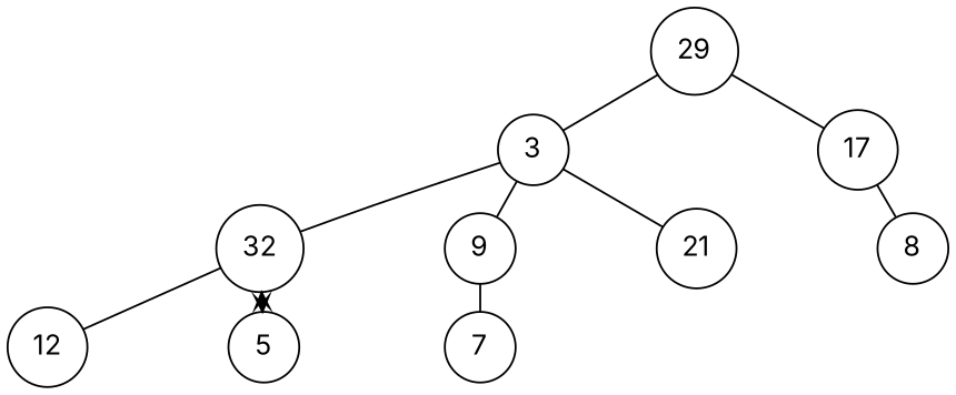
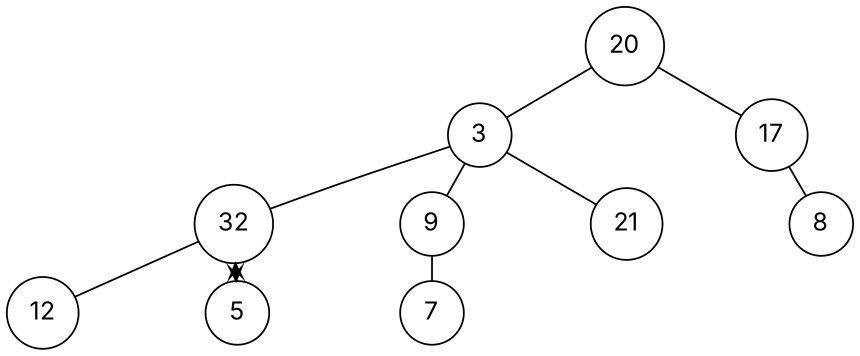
  digraph {
    fontname=Inter
    nodesep=1
    ordering=out
    ranksep=0.1
    node [fontname=Inter shape=circle]
    edge [arrowhead=none arrowsize=0.8 arrowtail=none fontname=Inter]
-   20 [label=29]
+   20
    3
    17
    32
    9
    21
    8
    12
    5
    n10 [label=7]
    20 -> 3
    20 -> 17
    3 -> 32
    3 -> 9
    3 -> 21
    17 -> 8
    32 -> 12
    32 -> 5 [arrowhead=vee arrowtail=vee dir=both]
    9 -> n10 [side=left]
  }
